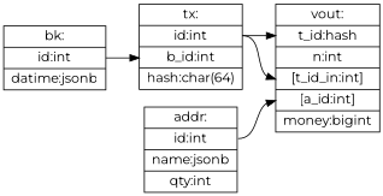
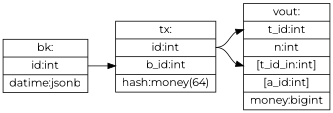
  digraph {
    fontname=Montserrat
    rankdir=LR
    node [fontname=Montserrat shape=record]
    edge [fontname=Montserrat tailport=id]
    n1 [label="bk: | <id> id:int | <datime> datime:jsonb"]
-   n2 [label="tx: | <id> id:int | <b_id> b_id:int | <hash> hash:char(64)"]
-   n3 [label="vout: | <t_id> t_id:hash | <n> n:int | <t_id_in> [t_id_in:int] | <a_id> [a_id:int] | <money> money:bigint"]
-   n4 [label="addr: | <id> id:int | <name> name:jsonb | <qty> qty:int"]
+   n2 [label="tx: | <id> id:int | <b_id> b_id:int | <hash> hash:money(64)"]
+   n3 [label="vout: | <t_id> t_id:int | <n> n:int | <t_id_in> [t_id_in:int] | <a_id> [a_id:int] | <money> money:bigint"]
    n1 -> n2 [headport=b_id]
    n2 -> n3 [headport=t_id]
    n2 -> n3 [headport=t_id_in]
-   n4 -> n3 [headport=a_id]
  }
